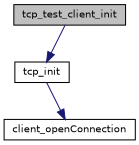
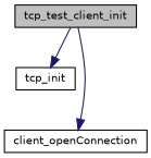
  digraph {
    rankdir=TB
    node [color=black fillcolor=white fontname=Helvetica fontsize=10 shape=record style=filled]
    edge [color=midnightblue fontname=Helvetica fontsize=10 labelfontname=Helvetica labelfontsize=10 style=solid]
    n1 [fillcolor=grey75 fontcolor=black height=0.2 label=tcp_test_client_init width=0.4]
    n2 [height=0.2 label=tcp_init width=0.4]
    n3 [height=0.2 label=client_openConnection width=0.4]
    n1 -> n2
-   n2 -> n3
+   n1 -> n3
  }
